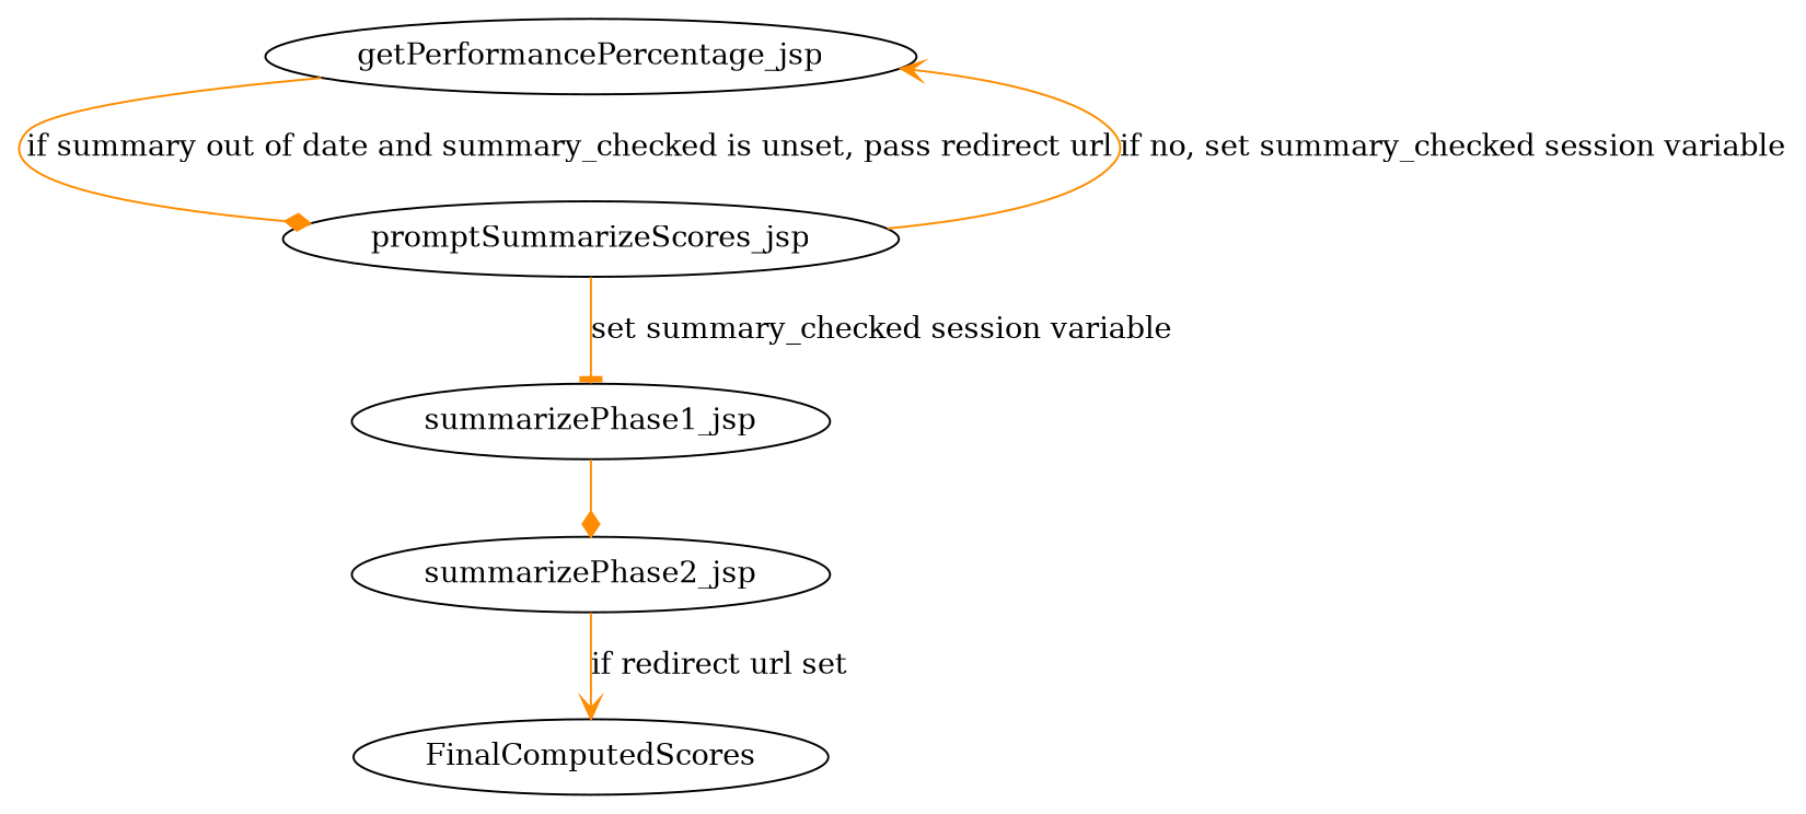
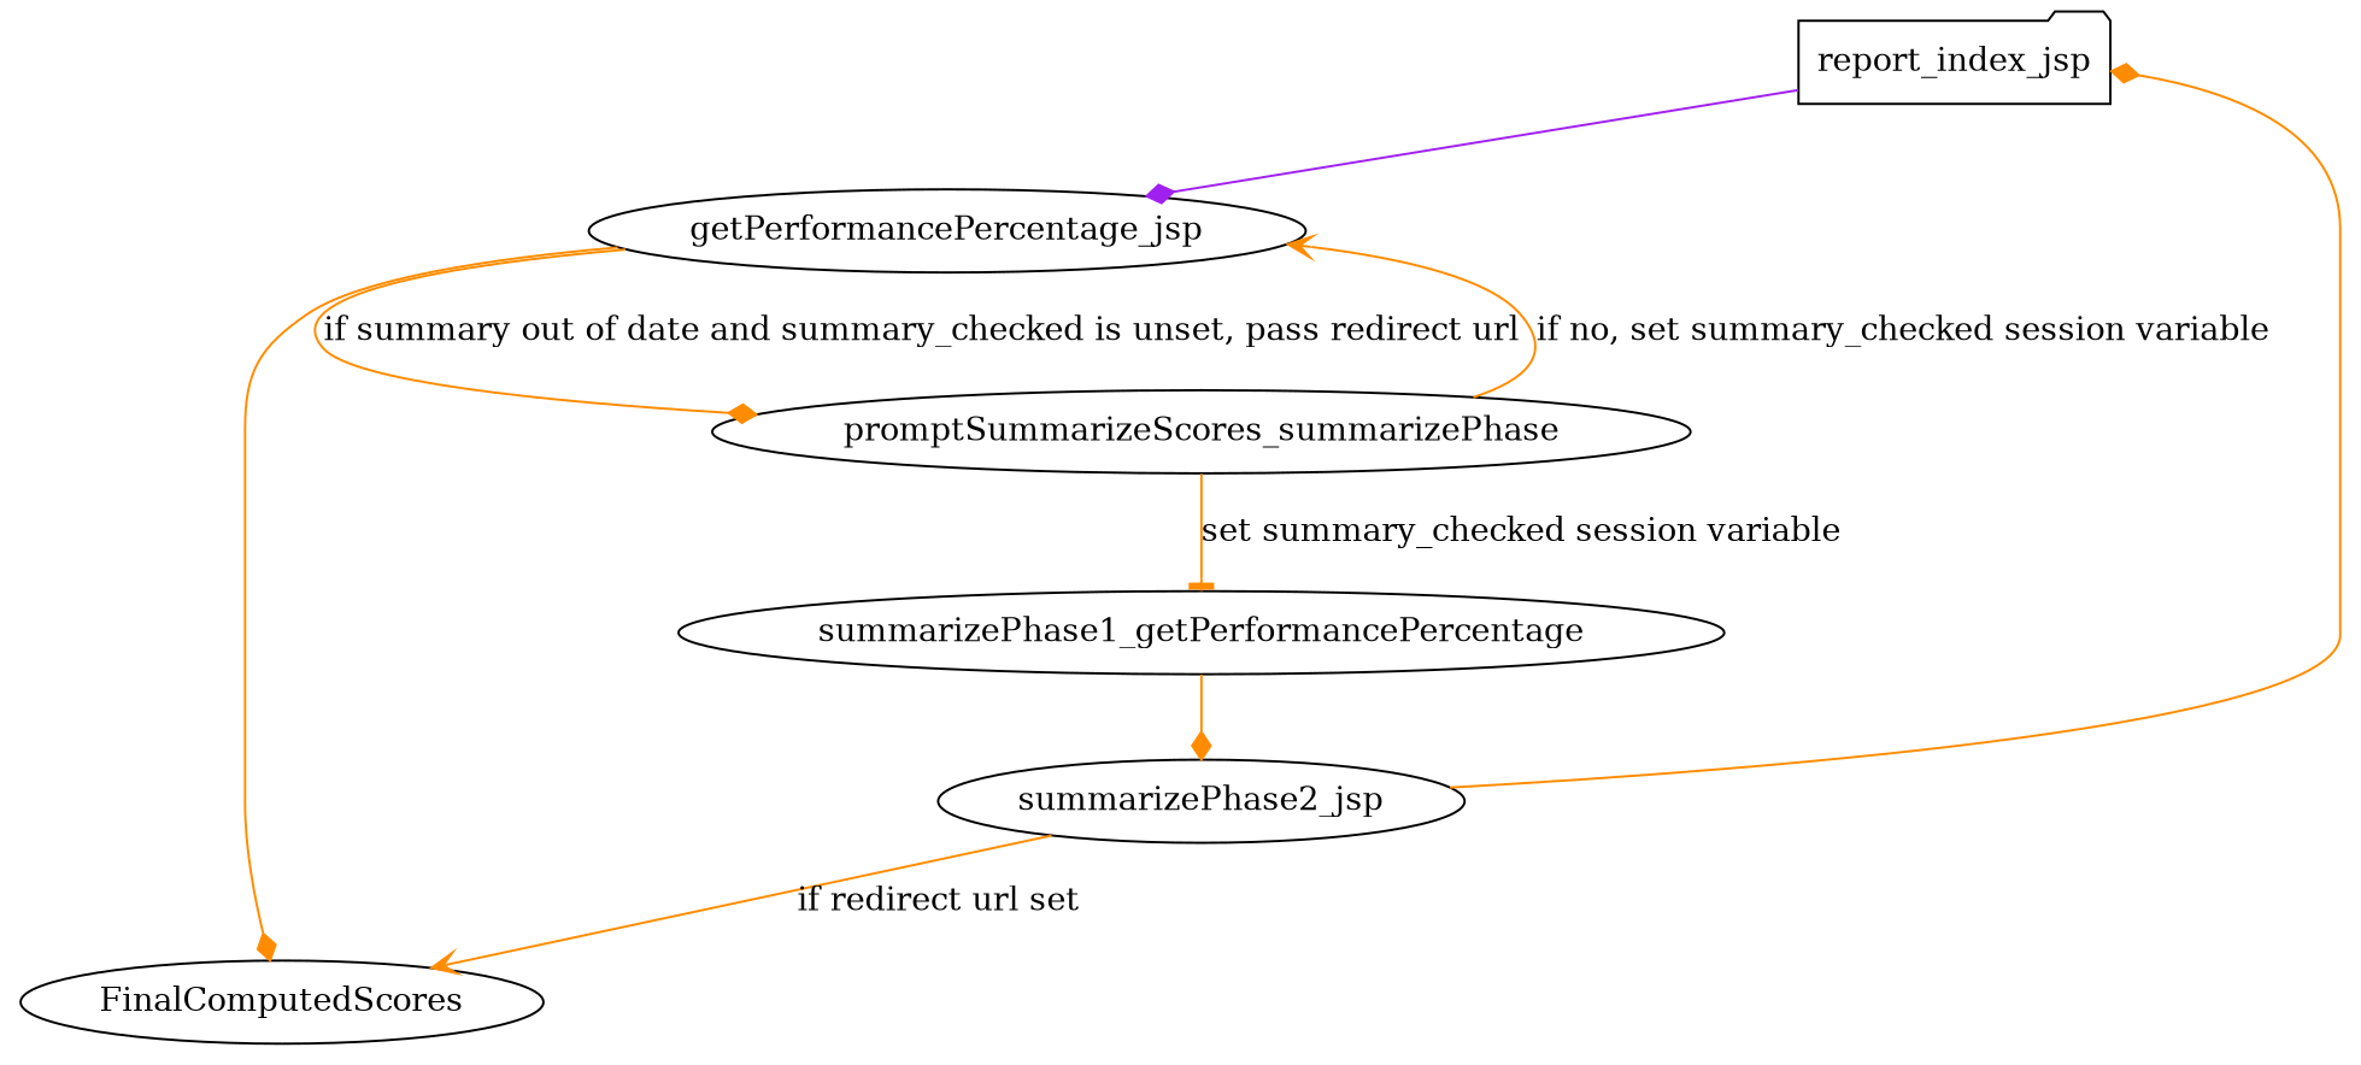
  digraph {
    node [shape=ellipse]
    edge [arrowhead=diamond color=darkorange]
+   report_index_jsp [shape=folder]
    getPerformancePercentage_jsp
    FinalComputedScores
-   promptSummarizeScores_jsp
-   summarizePhase1_jsp
+   promptSummarizeScores_jsp [label=promptSummarizeScores_summarizePhase]
+   summarizePhase1_jsp [label=summarizePhase1_getPerformancePercentage]
    summarizePhase2_jsp
+   report_index_jsp -> getPerformancePercentage_jsp [color=purple]
+   getPerformancePercentage_jsp -> FinalComputedScores
    getPerformancePercentage_jsp -> promptSummarizeScores_jsp [label="if summary out of date and summary_checked is unset, pass redirect url"]
    promptSummarizeScores_jsp -> getPerformancePercentage_jsp [arrowhead=vee label="if no, set summary_checked session variable"]
    promptSummarizeScores_jsp -> summarizePhase1_jsp [arrowhead=tee label="set summary_checked session variable"]
    summarizePhase1_jsp -> summarizePhase2_jsp
+   summarizePhase2_jsp -> report_index_jsp
    summarizePhase2_jsp -> FinalComputedScores [arrowhead=vee label="if redirect url set"]
  }
